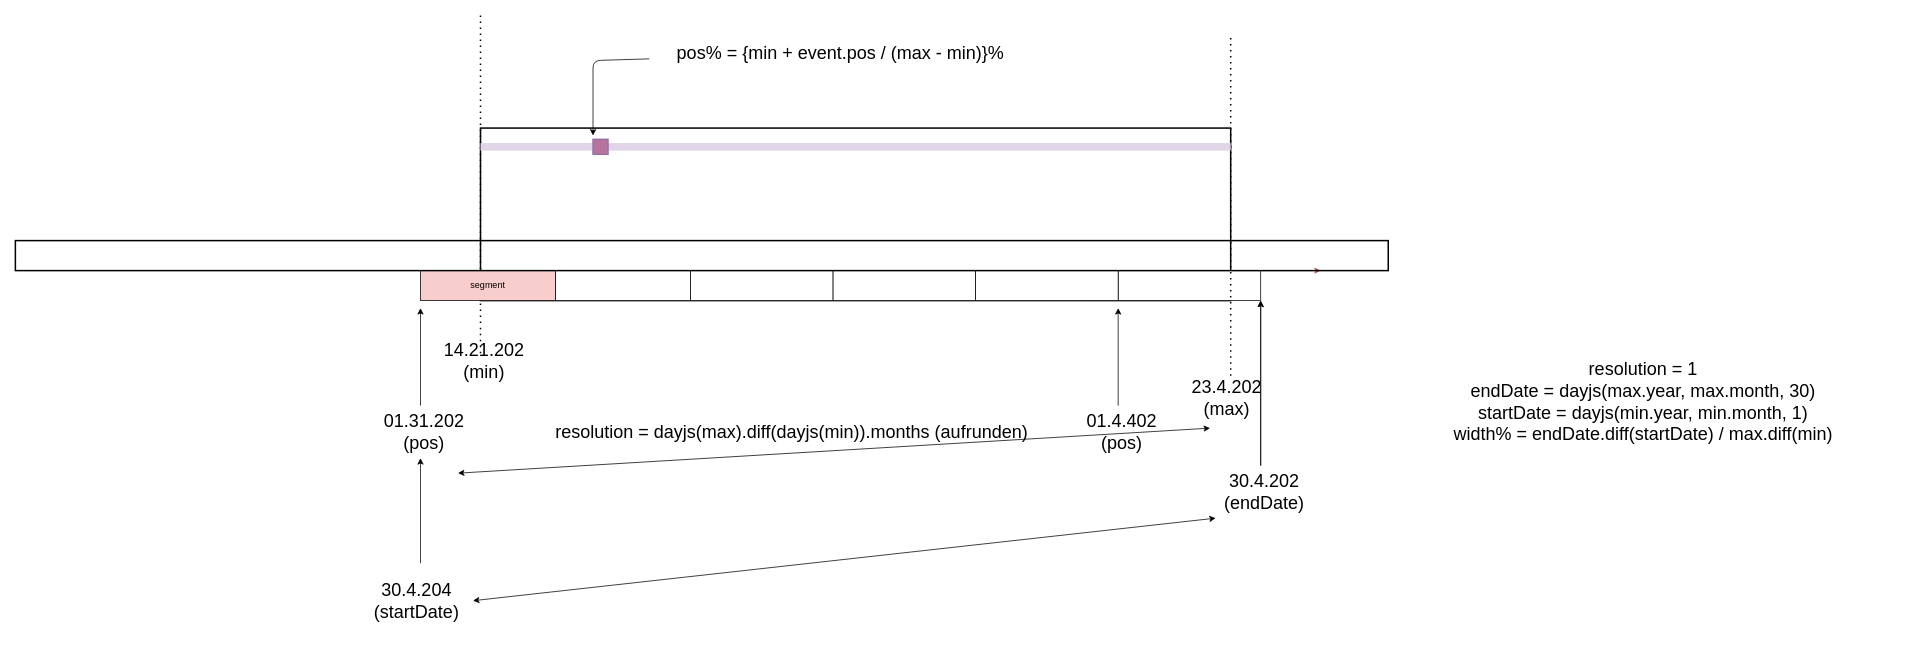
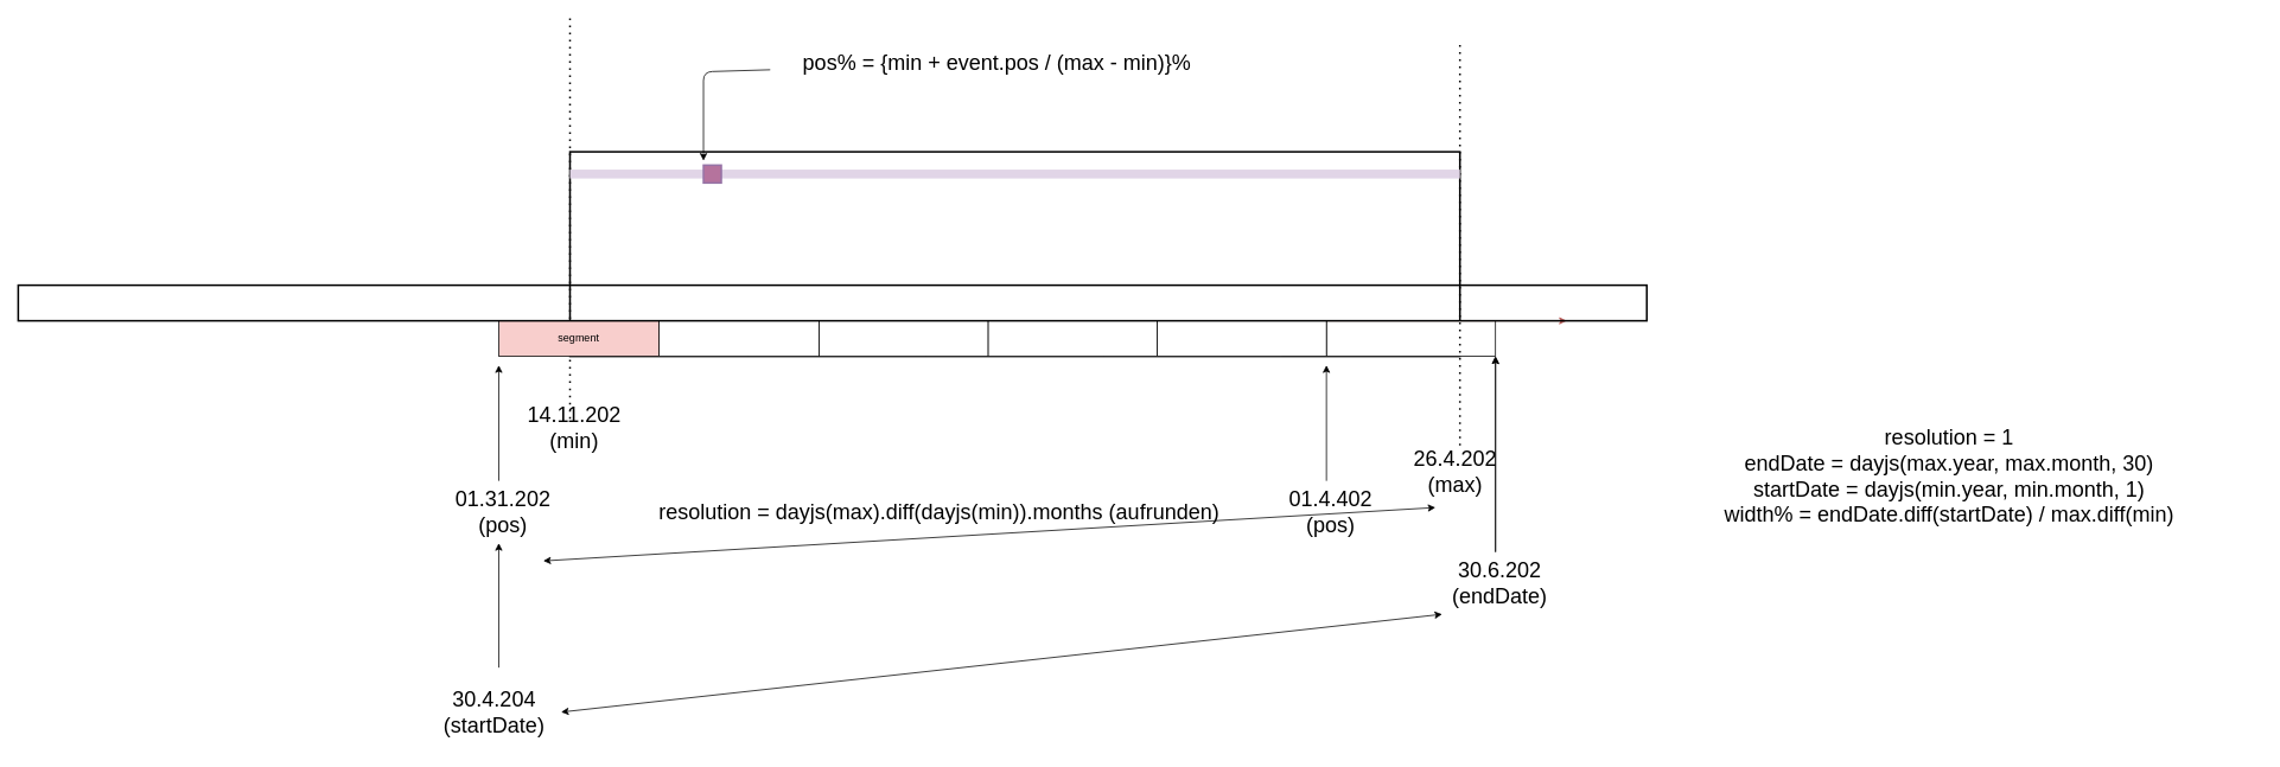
  <mxCell id="0" />
  <mxCell id="1" parent="0" />
  <mxCell id="2" value="" style="rounded=0;whiteSpace=wrap;html=1;strokeWidth=2;" vertex="1" parent="1"><mxGeometry x="640" y="170" width="1000" height="230" as="geometry" /></mxCell>
  <mxCell id="3" value="" style="rounded=0;whiteSpace=wrap;html=1;" vertex="1" parent="1"><mxGeometry x="640" y="360" width="200" height="40" as="geometry" /></mxCell>
  <mxCell id="4" value="" style="rounded=0;whiteSpace=wrap;html=1;" vertex="1" parent="1"><mxGeometry x="840" y="360" width="200" height="40" as="geometry" /></mxCell>
  <mxCell id="5" value="" style="rounded=0;whiteSpace=wrap;html=1;" vertex="1" parent="1"><mxGeometry x="1040" y="360" width="200" height="40" as="geometry" /></mxCell>
  <mxCell id="6" value="" style="rounded=0;whiteSpace=wrap;html=1;" vertex="1" parent="1"><mxGeometry x="1240" y="360" width="200" height="40" as="geometry" /></mxCell>
  <mxCell id="7" value="" style="rounded=0;whiteSpace=wrap;html=1;" vertex="1" parent="1"><mxGeometry x="1490" y="360" width="190" height="40" as="geometry" /></mxCell>
  <mxCell id="8" value="" style="endArrow=none;dashed=1;html=1;dashPattern=1 3;strokeWidth=2;" edge="1" parent="1"><mxGeometry width="50" height="50" relative="1" as="geometry"><mxPoint x="1640" y="500" as="sourcePoint" /><mxPoint x="1640" y="50" as="targetPoint" /></mxGeometry></mxCell>
  <mxCell id="9" value="" style="endArrow=none;dashed=1;html=1;dashPattern=1 3;strokeWidth=2;" edge="1" parent="1"><mxGeometry width="50" height="50" relative="1" as="geometry"><mxPoint x="640" y="470" as="sourcePoint" /><mxPoint x="640" y="20" as="targetPoint" /></mxGeometry></mxCell>
  <mxCell id="10" value="" style="endArrow=classic;html=1;fillColor=#f8cecc;strokeColor=#b85450;" edge="1" parent="1"><mxGeometry width="50" height="50" relative="1" as="geometry"><mxPoint x="560" y="360" as="sourcePoint" /><mxPoint x="1760" y="360" as="targetPoint" /></mxGeometry></mxCell>
  <mxCell id="11" value="" style="rounded=0;whiteSpace=wrap;html=1;strokeWidth=2;fillColor=#e1d5e7;strokeColor=none;" vertex="1" parent="1"><mxGeometry x="640" y="190" width="1000" height="10" as="geometry" /></mxCell>
  <mxCell id="12" value="pos% = {min + event.pos / (max - min)}%" style="text;html=1;strokeColor=none;fillColor=none;align=center;verticalAlign=middle;whiteSpace=wrap;rounded=0;fontSize=24;" vertex="1" parent="1"><mxGeometry x="865" y="20" width="510" height="100" as="geometry" /></mxCell>
  <mxCell id="13" value="" style="rounded=0;whiteSpace=wrap;html=1;fontSize=24;strokeWidth=2;strokeColor=#9673a6;fillColor=#B5739D;" vertex="1" parent="1"><mxGeometry x="790" y="185" width="20" height="20" as="geometry" /></mxCell>
  <mxCell id="14" value="" style="endArrow=classic;html=1;fontSize=24;" edge="1" parent="1" source="12"><mxGeometry width="50" height="50" relative="1" as="geometry"><mxPoint x="800" y="660" as="sourcePoint" /><mxPoint x="790" y="180" as="targetPoint" /><Array as="points"><mxPoint x="790" y="80" /></Array></mxGeometry></mxCell>
- <mxCell id="15" value="23.4.202&lt;br&gt;(max)" style="text;html=1;strokeColor=none;fillColor=none;align=center;verticalAlign=middle;whiteSpace=wrap;rounded=0;fontSize=24;" vertex="1" parent="1"><mxGeometry x="1590" y="490" width="90" height="80" as="geometry" /></mxCell>
+ <mxCell id="15" value="26.4.202&lt;br&gt;(max)" style="text;html=1;strokeColor=none;fillColor=none;align=center;verticalAlign=middle;whiteSpace=wrap;rounded=0;fontSize=24;" vertex="1" parent="1"><mxGeometry x="1590" y="490" width="90" height="80" as="geometry" /></mxCell>
  <mxCell id="16" value="" style="rounded=0;whiteSpace=wrap;html=1;" vertex="1" parent="1"><mxGeometry x="740" y="360" width="180" height="40" as="geometry" /></mxCell>
  <mxCell id="17" value="" style="rounded=0;whiteSpace=wrap;html=1;" vertex="1" parent="1"><mxGeometry x="920" y="360" width="190" height="40" as="geometry" /></mxCell>
  <mxCell id="18" value="" style="rounded=0;whiteSpace=wrap;html=1;" vertex="1" parent="1"><mxGeometry x="1110" y="360" width="190" height="40" as="geometry" /></mxCell>
  <mxCell id="19" value="" style="rounded=0;whiteSpace=wrap;html=1;" vertex="1" parent="1"><mxGeometry x="1300" y="360" width="190" height="40" as="geometry" /></mxCell>
  <mxCell id="20" value="segment" style="rounded=0;whiteSpace=wrap;html=1;fillColor=#f8cecc;" vertex="1" parent="1"><mxGeometry x="560" y="360" width="180" height="40" as="geometry" /></mxCell>
- <mxCell id="21" value="14.21.202 (min)" style="text;html=1;strokeColor=none;fillColor=none;align=center;verticalAlign=middle;whiteSpace=wrap;rounded=0;fontSize=24;" vertex="1" parent="1"><mxGeometry x="600" y="440" width="90" height="80" as="geometry" /></mxCell>
+ <mxCell id="21" value="14.11.202 (min)" style="text;html=1;strokeColor=none;fillColor=none;align=center;verticalAlign=middle;whiteSpace=wrap;rounded=0;fontSize=24;" vertex="1" parent="1"><mxGeometry x="600" y="440" width="90" height="80" as="geometry" /></mxCell>
  <mxCell id="22" value="" style="endArrow=classic;html=1;fontSize=24;" edge="1" parent="1"><mxGeometry width="50" height="50" relative="1" as="geometry"><mxPoint x="560" y="540" as="sourcePoint" /><mxPoint x="560" y="410" as="targetPoint" /></mxGeometry></mxCell>
  <mxCell id="23" value="01.31.202&lt;br&gt;(pos)" style="text;html=1;strokeColor=none;fillColor=none;align=center;verticalAlign=middle;whiteSpace=wrap;rounded=0;fontSize=24;" vertex="1" parent="1"><mxGeometry x="520" y="535" width="90" height="80" as="geometry" /></mxCell>
  <mxCell id="24" value="" style="endArrow=classic;html=1;fontSize=24;" edge="1" parent="1"><mxGeometry width="50" height="50" relative="1" as="geometry"><mxPoint x="1490" y="540" as="sourcePoint" /><mxPoint x="1490" y="410" as="targetPoint" /></mxGeometry></mxCell>
  <mxCell id="25" value="01.4.402&lt;br&gt;(pos)" style="text;html=1;strokeColor=none;fillColor=none;align=center;verticalAlign=middle;whiteSpace=wrap;rounded=0;fontSize=24;" vertex="1" parent="1"><mxGeometry x="1450" y="535" width="90" height="80" as="geometry" /></mxCell>
  <mxCell id="26" value="resolution = dayjs(max).diff(dayjs(min)).months (aufrunden)" style="text;html=1;strokeColor=none;fillColor=none;align=center;verticalAlign=middle;whiteSpace=wrap;rounded=0;fontSize=24;" vertex="1" parent="1"><mxGeometry x="730" y="475" width="650" height="200" as="geometry" /></mxCell>
  <mxCell id="27" value="" style="rounded=0;whiteSpace=wrap;html=1;fontSize=24;strokeWidth=2;fillColor=none;" vertex="1" parent="1"><mxGeometry x="20" y="320" width="1830" height="40" as="geometry" /></mxCell>
  <mxCell id="28" value="resolution = 1&lt;br&gt;endDate = dayjs(max.year, max.month, 30)&lt;br&gt;startDate = dayjs(min.year, min.month, 1)&lt;br&gt;width% = endDate.diff(startDate) / max.diff(min)" style="text;html=1;strokeColor=none;fillColor=none;align=center;verticalAlign=middle;whiteSpace=wrap;rounded=0;fontSize=24;" vertex="1" parent="1"><mxGeometry x="1840" y="430" width="700" height="210" as="geometry" /></mxCell>
  <mxCell id="29" value="" style="endArrow=classic;html=1;fontSize=24;entryX=1;entryY=1;entryDx=0;entryDy=0;" edge="1" parent="1" target="7"><mxGeometry width="50" height="50" relative="1" as="geometry"><mxPoint x="1680" y="620" as="sourcePoint" /><mxPoint x="1680" y="420" as="targetPoint" /></mxGeometry></mxCell>
- <mxCell id="30" value="30.4.202&lt;br&gt;(endDate)" style="text;html=1;strokeColor=none;fillColor=none;align=center;verticalAlign=middle;whiteSpace=wrap;rounded=0;fontSize=24;" vertex="1" parent="1"><mxGeometry x="1640" y="615" width="90" height="80" as="geometry" /></mxCell>
+ <mxCell id="30" value="30.6.202&lt;br&gt;(endDate)" style="text;html=1;strokeColor=none;fillColor=none;align=center;verticalAlign=middle;whiteSpace=wrap;rounded=0;fontSize=24;" vertex="1" parent="1"><mxGeometry x="1640" y="615" width="90" height="80" as="geometry" /></mxCell>
  <mxCell id="31" value="" style="endArrow=classic;html=1;fontSize=24;entryX=1;entryY=1;entryDx=0;entryDy=0;" edge="1" parent="1"><mxGeometry width="50" height="50" relative="1" as="geometry"><mxPoint x="1680" y="620" as="sourcePoint" /><mxPoint x="1680" y="400" as="targetPoint" /></mxGeometry></mxCell>
  <mxCell id="32" value="30.4.204&lt;br&gt;(startDate)" style="text;html=1;strokeColor=none;fillColor=none;align=center;verticalAlign=middle;whiteSpace=wrap;rounded=0;fontSize=24;" vertex="1" parent="1"><mxGeometry x="510" y="760" width="90" height="80" as="geometry" /></mxCell>
  <mxCell id="33" value="" style="endArrow=classic;html=1;fontSize=24;entryX=1;entryY=1;entryDx=0;entryDy=0;" edge="1" parent="1"><mxGeometry width="50" height="50" relative="1" as="geometry"><mxPoint x="560" y="750" as="sourcePoint" /><mxPoint x="560" y="610" as="targetPoint" /></mxGeometry></mxCell>
  <mxCell id="34" value="" style="endArrow=classic;startArrow=classic;html=1;fontSize=24;" edge="1" parent="1"><mxGeometry width="50" height="50" relative="1" as="geometry"><mxPoint x="630" y="800" as="sourcePoint" /><mxPoint x="1620" y="690" as="targetPoint" /></mxGeometry></mxCell>
  <mxCell id="35" value="" style="endArrow=classic;startArrow=classic;html=1;fontSize=24;entryX=0.25;entryY=1;entryDx=0;entryDy=0;" edge="1" parent="1" target="15"><mxGeometry width="50" height="50" relative="1" as="geometry"><mxPoint x="610" y="630" as="sourcePoint" /><mxPoint x="1610" y="630" as="targetPoint" /></mxGeometry></mxCell>
